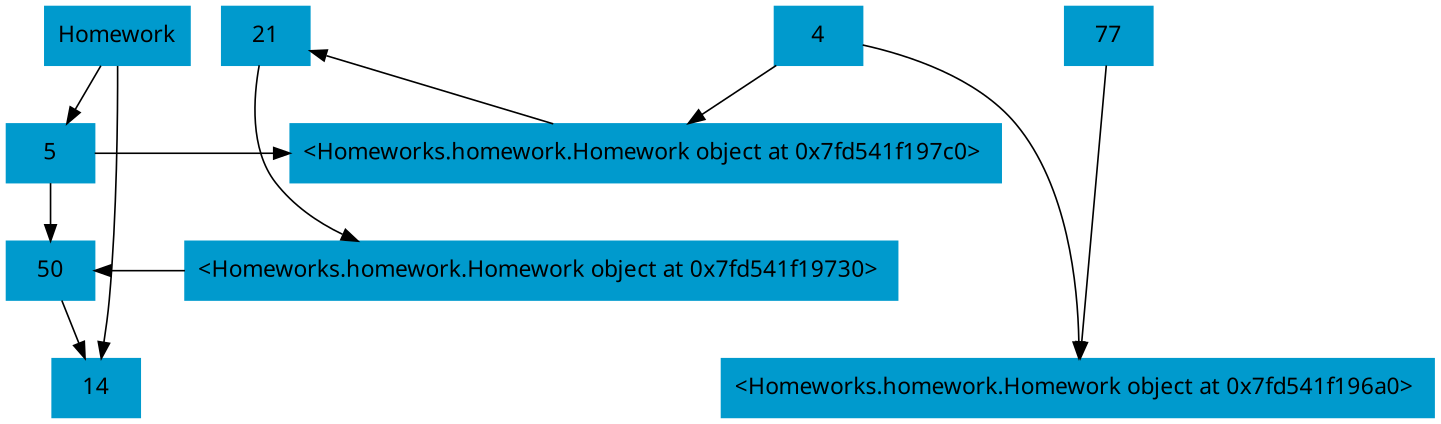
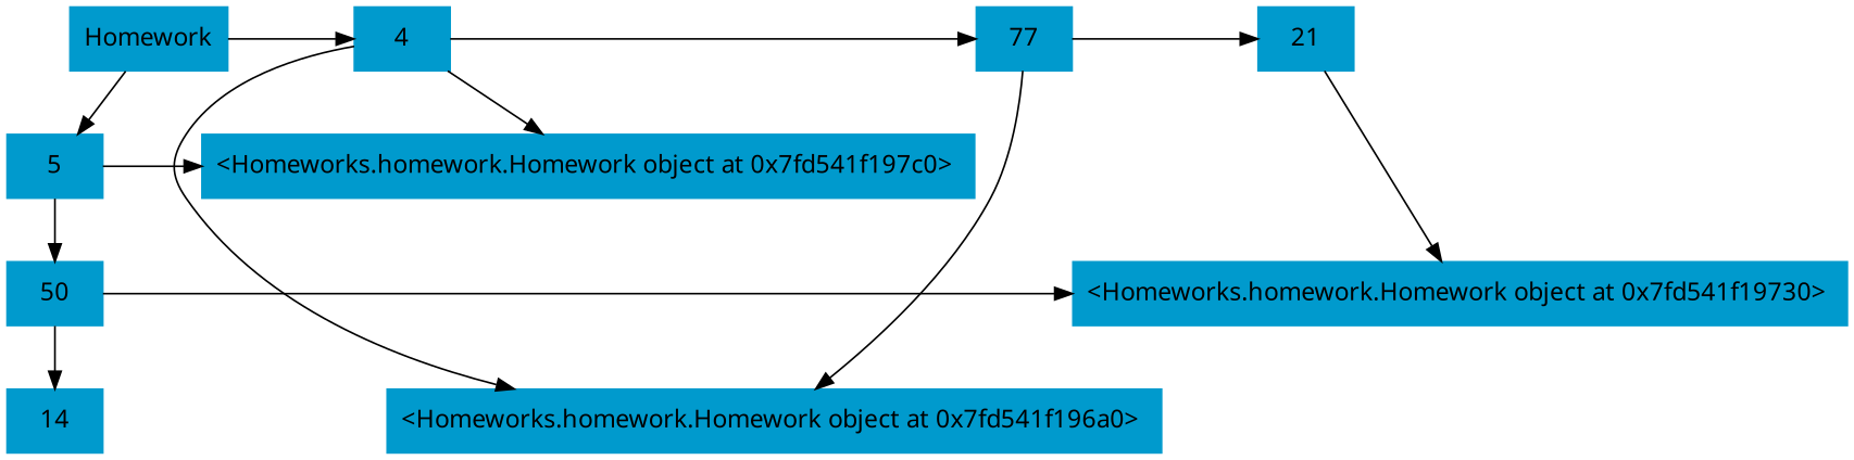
  digraph {
    fontname="Noto Sans"
    rankdir=UD
    node [color=deepskyblue3 fontname="Noto Sans" shape=box style=filled]
    edge [color=black fontname="Noto Sans"]
    n1 [label=Homework]
    n2 [label=4]
    n3 [label=77]
    n4 [label=21]
    n5 [label=5]
    n6 [label="<Homeworks.homework.Homework object at 0x7fd541f197c0> "]
    n7 [label=50]
    n8 [label="<Homeworks.homework.Homework object at 0x7fd541f19730> "]
    n9 [label=14]
    n10 [label="<Homeworks.homework.Homework object at 0x7fd541f196a0> "]
    subgraph sub_1 {
      rank=min
      n1
      n2
      n3
      n4
    }
    subgraph sub_2 {
      rank=same
      n5
      n6
    }
    subgraph sub_3 {
      rank=same
      n7
      n8
    }
    subgraph sub_4 {
      rank=same
      n9
      n10
    }
-   n1 -> n9
+   n1 -> n2
    n1 -> n5
+   n2 -> n3
    n2 -> n6
    n2 -> n10
-   n6 -> n4
+   n3 -> n4
    n3 -> n10
    n4 -> n8
    n5 -> n6
    n5 -> n7
-   n8 -> n7
+   n7 -> n8
    n7 -> n9
  }
